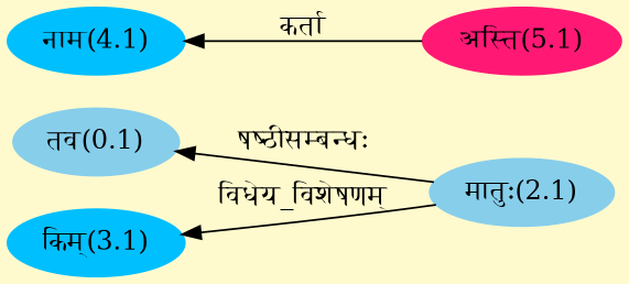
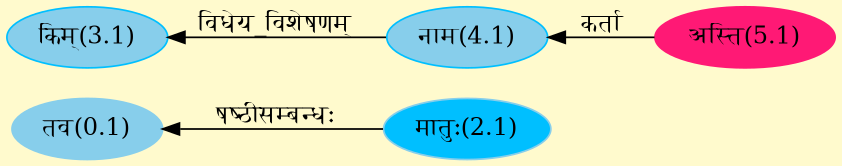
  digraph {
    bgcolor=lemonchiffon1
    compound=true
    rankdir=LR
    node [color="#87CEEB" style=filled]
    edge [dir=back]
    n1 [label="तव(0.1)"]
-   n2 [label="मातुः(2.1)"]
-   n3 [color="#00BFFF" label="नाम(4.1)"]
+   n2 [label="मातुः(2.1)" fillcolor="#00BFFF"]
+   n3 [color="#00BFFF" label="नाम(4.1)" fillcolor="#87CEEB"]
    n4 [color="#FF1975" label="अस्ति(5.1)"]
-   n5 [color="#00BFFF" label="किम्(3.1)"]
+   n5 [color="#00BFFF" label="किम्(3.1)" fillcolor="#87CEEB"]
    n1 -> n2 [label="षष्ठीसम्बन्धः"]
    n3 -> n4 [label="कर्ता"]
-   n5 -> n2 [label="विधेय_विशेषणम्"]
+   n5 -> n3 [label="विधेय_विशेषणम्"]
  }
